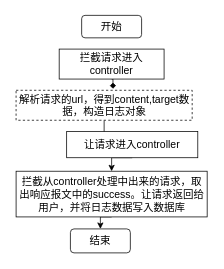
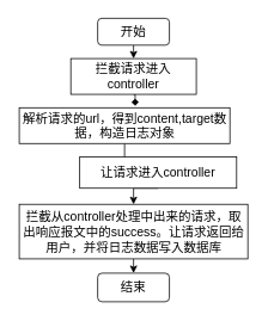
  <mxCell id="0" />
  <mxCell id="1" parent="0" />
  <mxCell id="2" style="edgeStyle=orthogonalEdgeStyle;rounded=0;orthogonalLoop=1;jettySize=auto;html=1;exitX=0.5;exitY=1;exitDx=0;exitDy=0;entryX=0.55;entryY=-0.05;entryDx=0;entryDy=0;entryPerimeter=0;endArrow=diamond;" edge="1" parent="1" source="3" target="8"><mxGeometry relative="1" as="geometry" /></mxCell>
  <mxCell id="3" value="拦截请求进入controller" style="rounded=0;whiteSpace=wrap;html=1;fontSize=14;" vertex="1" parent="1"><mxGeometry x="78" y="65" width="140" height="40" as="geometry" /></mxCell>
+ <mxCell id="4" style="edgeStyle=orthogonalEdgeStyle;rounded=0;orthogonalLoop=1;jettySize=auto;html=1;exitX=0.5;exitY=1;exitDx=0;exitDy=0;entryX=0.5;entryY=0;entryDx=0;entryDy=0;" edge="1" parent="1" source="5" target="3"><mxGeometry relative="1" as="geometry" /></mxCell>
  <mxCell id="5" value="开始" style="shape=ext;rounded=1;whiteSpace=wrap;html=1;fontSize=14;" vertex="1" parent="1"><mxGeometry x="108" y="20" width="80" height="30" as="geometry" /></mxCell>
- <mxCell id="6" value="结束" style="shape=ext;rounded=1;whiteSpace=wrap;html=1;fontSize=14;" vertex="1" parent="1"><mxGeometry x="93" y="305" width="80" height="32" as="geometry" /></mxCell>
+ <mxCell id="6" value="结束" style="shape=ext;rounded=1;whiteSpace=wrap;html=1;fontSize=14;" vertex="1" parent="1"><mxGeometry x="108" y="305" width="80" height="32" as="geometry" /></mxCell>
  <mxCell id="7" style="edgeStyle=orthogonalEdgeStyle;rounded=0;orthogonalLoop=1;jettySize=auto;html=1;exitX=0.5;exitY=1;exitDx=0;exitDy=0;entryX=0.5;entryY=0;entryDx=0;entryDy=0;fontSize=14;" edge="1" parent="1" source="8" target="10"><mxGeometry relative="1" as="geometry" /></mxCell>
- <mxCell id="8" value="解析请求的url，得到content,target数据，构造日志对象" style="rounded=0;whiteSpace=wrap;html=1;fontSize=14;dashed=1;" vertex="1" parent="1"><mxGeometry x="20.5" y="120" width="235" height="40" as="geometry" /></mxCell>
+ <mxCell id="8" value="解析请求的url，得到content,target数据，构造日志对象" style="rounded=0;whiteSpace=wrap;html=1;fontSize=14;" vertex="1" parent="1"><mxGeometry x="20.5" y="120" width="235" height="40" as="geometry" /></mxCell>
  <mxCell id="9" style="edgeStyle=orthogonalEdgeStyle;rounded=0;orthogonalLoop=1;jettySize=auto;html=1;exitX=0.5;exitY=1;exitDx=0;exitDy=0;fontSize=14;entryX=0.5;entryY=0;entryDx=0;entryDy=0;" edge="1" parent="1" source="10" target="12"><mxGeometry relative="1" as="geometry"><mxPoint x="148" y="245" as="targetPoint" /></mxGeometry></mxCell>
  <mxCell id="10" value="让请求进入controller" style="rounded=0;whiteSpace=wrap;html=1;fontSize=14;" vertex="1" parent="1"><mxGeometry x="88" y="175" width="175" height="35" as="geometry" /></mxCell>
  <mxCell id="11" style="edgeStyle=orthogonalEdgeStyle;rounded=0;orthogonalLoop=1;jettySize=auto;html=1;exitX=0.5;exitY=1;exitDx=0;exitDy=0;entryX=0.5;entryY=0;entryDx=0;entryDy=0;fontSize=14;" edge="1" parent="1" source="12" target="6"><mxGeometry relative="1" as="geometry"><mxPoint x="148" y="330" as="sourcePoint" /></mxGeometry></mxCell>
  <mxCell id="12" value="拦截从controller处理中出来的请求，取出响应报文中的success。让请求返回给用户，并将日志数据写入数据库" style="rounded=0;whiteSpace=wrap;html=1;fontSize=14;" vertex="1" parent="1"><mxGeometry x="20.5" y="228" width="255" height="61" as="geometry" /></mxCell>
